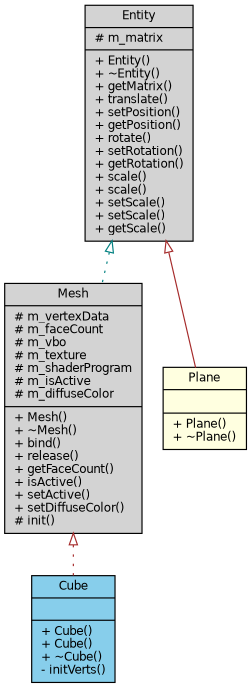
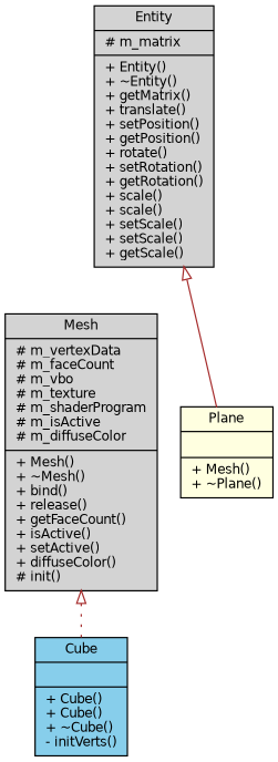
  digraph {
    node [color=black fillcolor=lightgrey fontname=Helvetica fontsize=10 shape=record style=filled]
    edge [arrowtail=onormal color=brown dir=back fontname=Helvetica fontsize=10 labelfontname=Helvetica labelfontsize=10 style=dotted]
-   n1 [fontcolor=black height=0.2 label="{Mesh\n|# m_vertexData\l# m_faceCount\l# m_vbo\l# m_texture\l# m_shaderProgram\l# m_isActive\l# m_diffuseColor\l|+ Mesh()\l+ ~Mesh()\l+ bind()\l+ release()\l+ getFaceCount()\l+ isActive()\l+ setActive()\l+ setDiffuseColor()\l# init()\l}" width=0.4]
+   n1 [fontcolor=black height=0.2 label="{Mesh\n|# m_vertexData\l# m_faceCount\l# m_vbo\l# m_texture\l# m_shaderProgram\l# m_isActive\l# m_diffuseColor\l|+ Mesh()\l+ ~Mesh()\l+ bind()\l+ release()\l+ getFaceCount()\l+ isActive()\l+ setActive()\l+ diffuseColor()\l# init()\l}" width=0.4]
    n2 [fillcolor=skyblue height=0.2 label="{Cube\n||+ Cube()\l+ Cube()\l+ ~Cube()\l- initVerts()\l}" width=0.4]
-   n3 [fillcolor=lightyellow height=0.2 label="{Plane\n||+ Plane()\l+ ~Plane()\l}" width=0.4]
+   n3 [fillcolor=lightyellow height=0.2 label="{Plane\n||+ Mesh()\l+ ~Plane()\l}" width=0.4]
    n4 [height=0.2 label="{Entity\n|# m_matrix\l|+ Entity()\l+ ~Entity()\l+ getMatrix()\l+ translate()\l+ setPosition()\l+ getPosition()\l+ rotate()\l+ setRotation()\l+ getRotation()\l+ scale()\l+ scale()\l+ setScale()\l+ setScale()\l+ getScale()\l}" width=0.4]
    n1 -> n2
-   n4 -> n1 [color=teal]
    n4 -> n3 [style=solid]
  }
